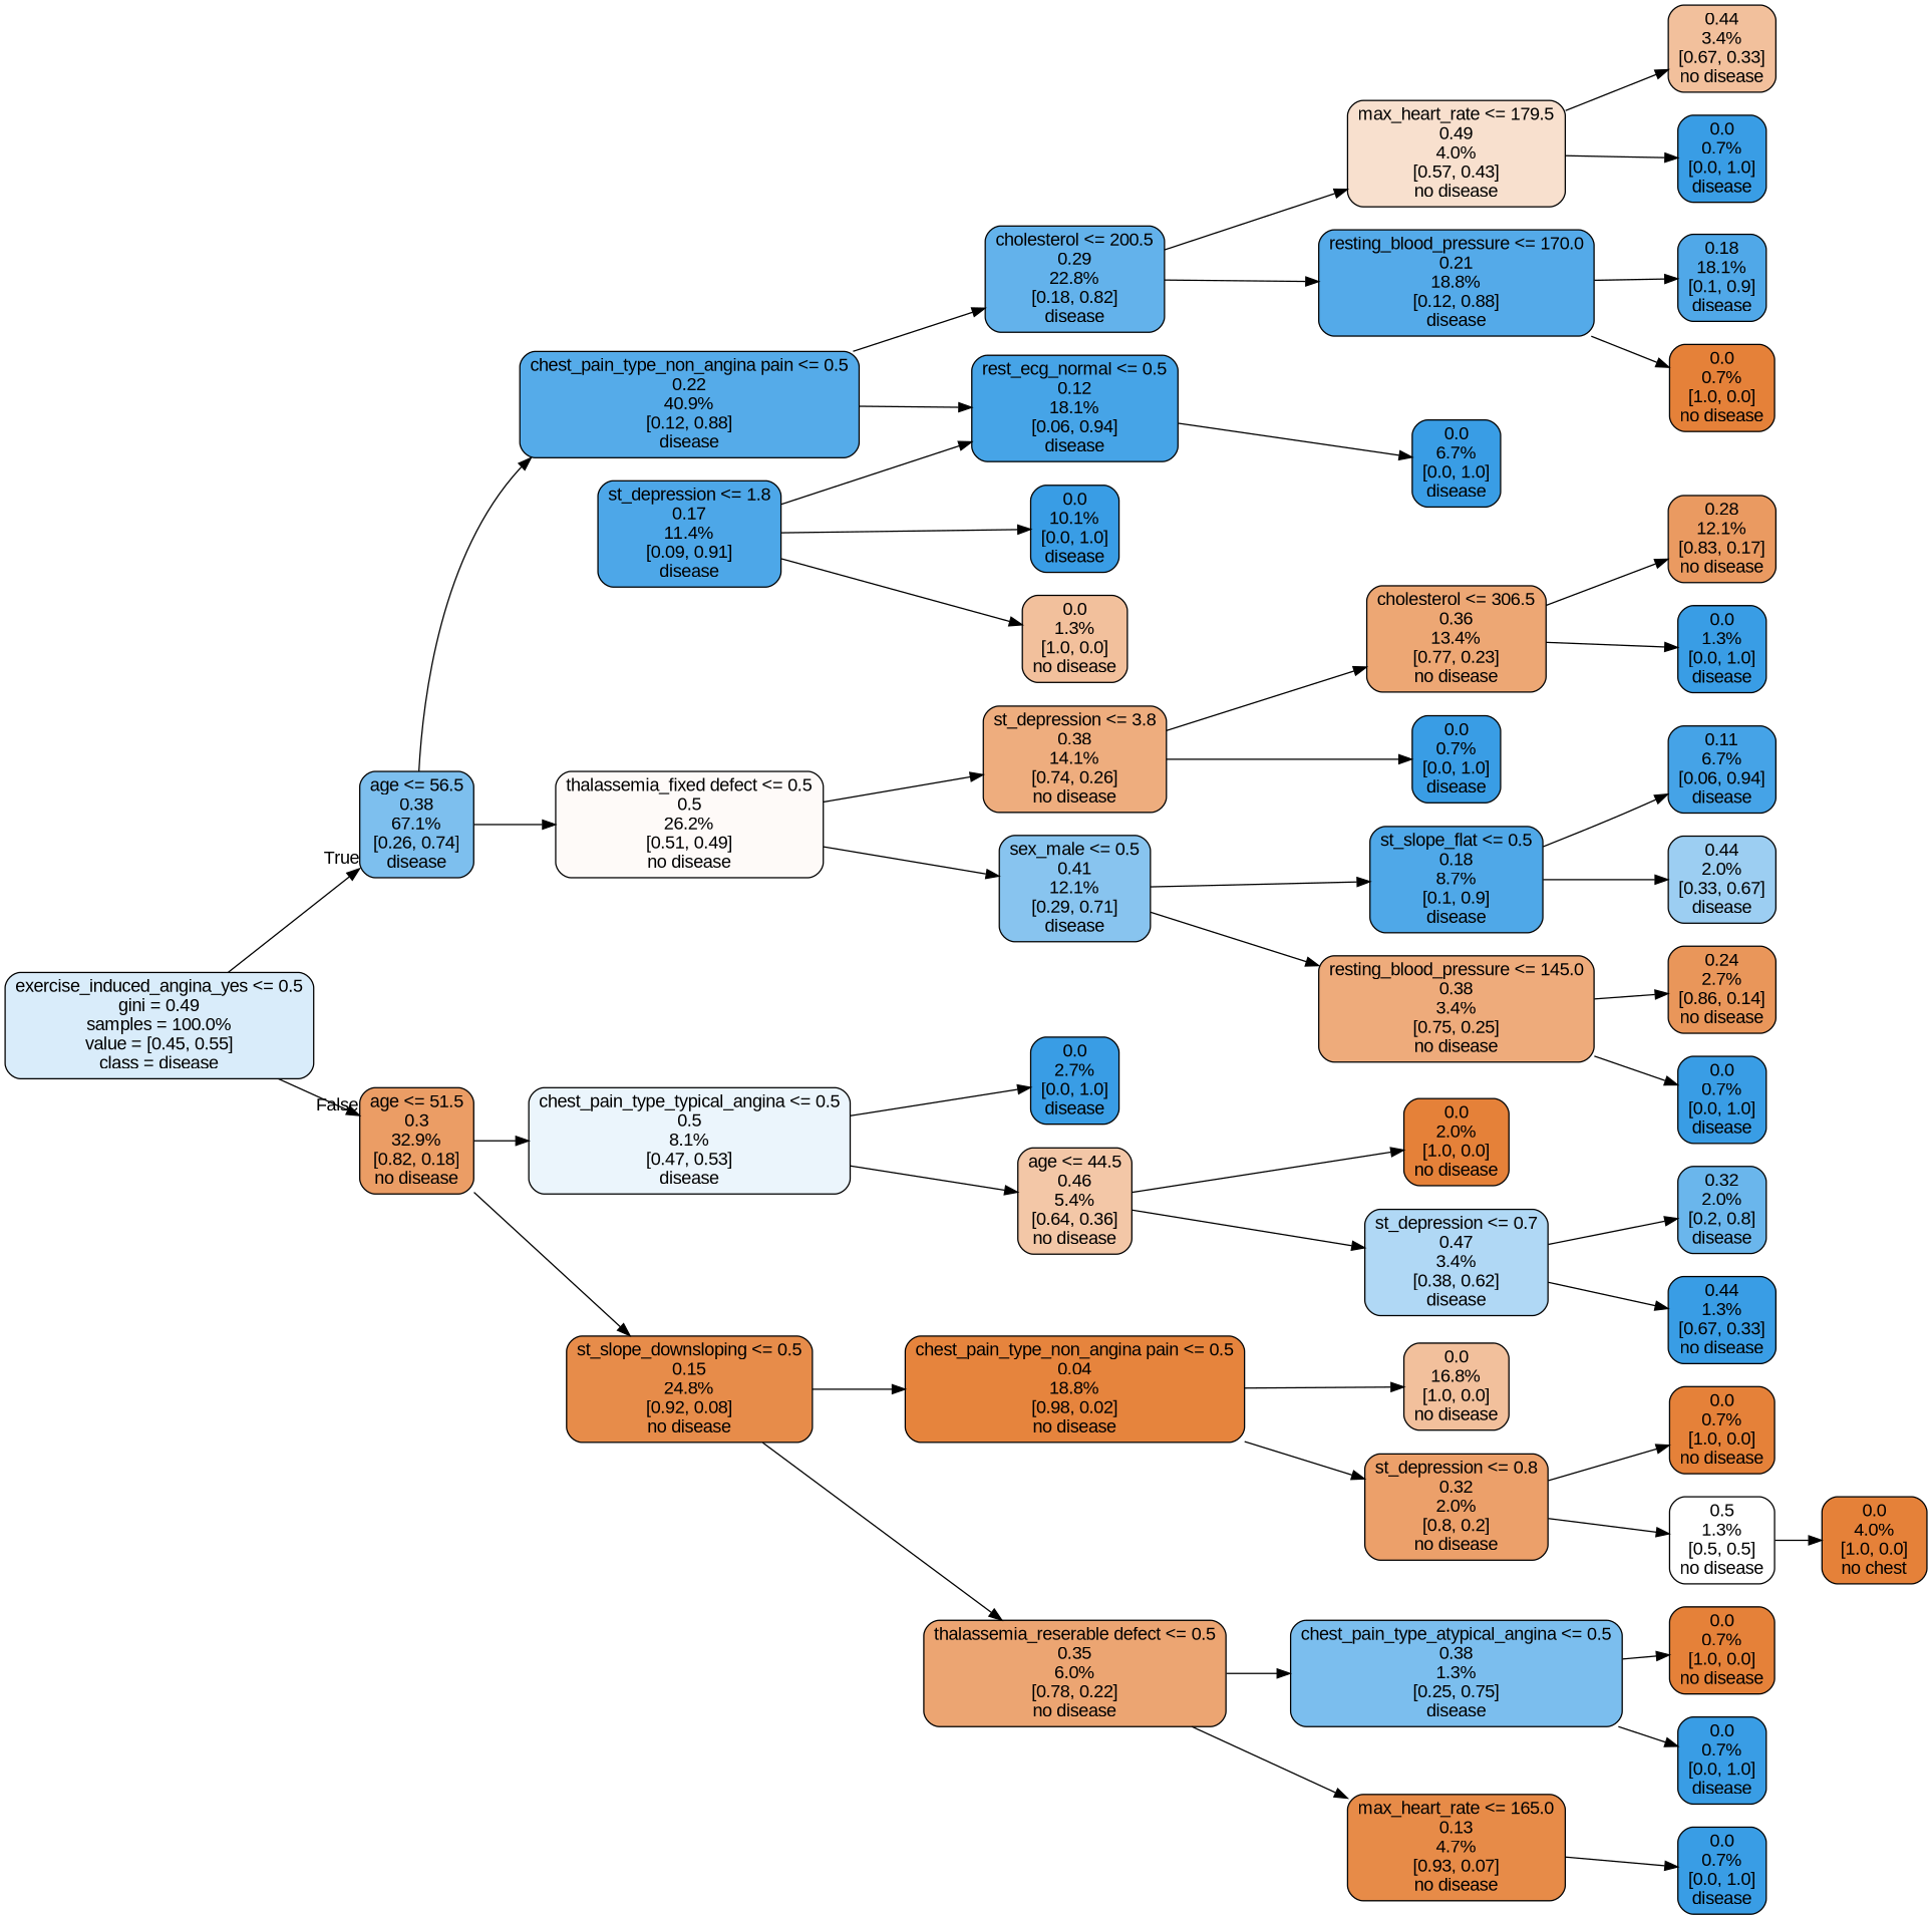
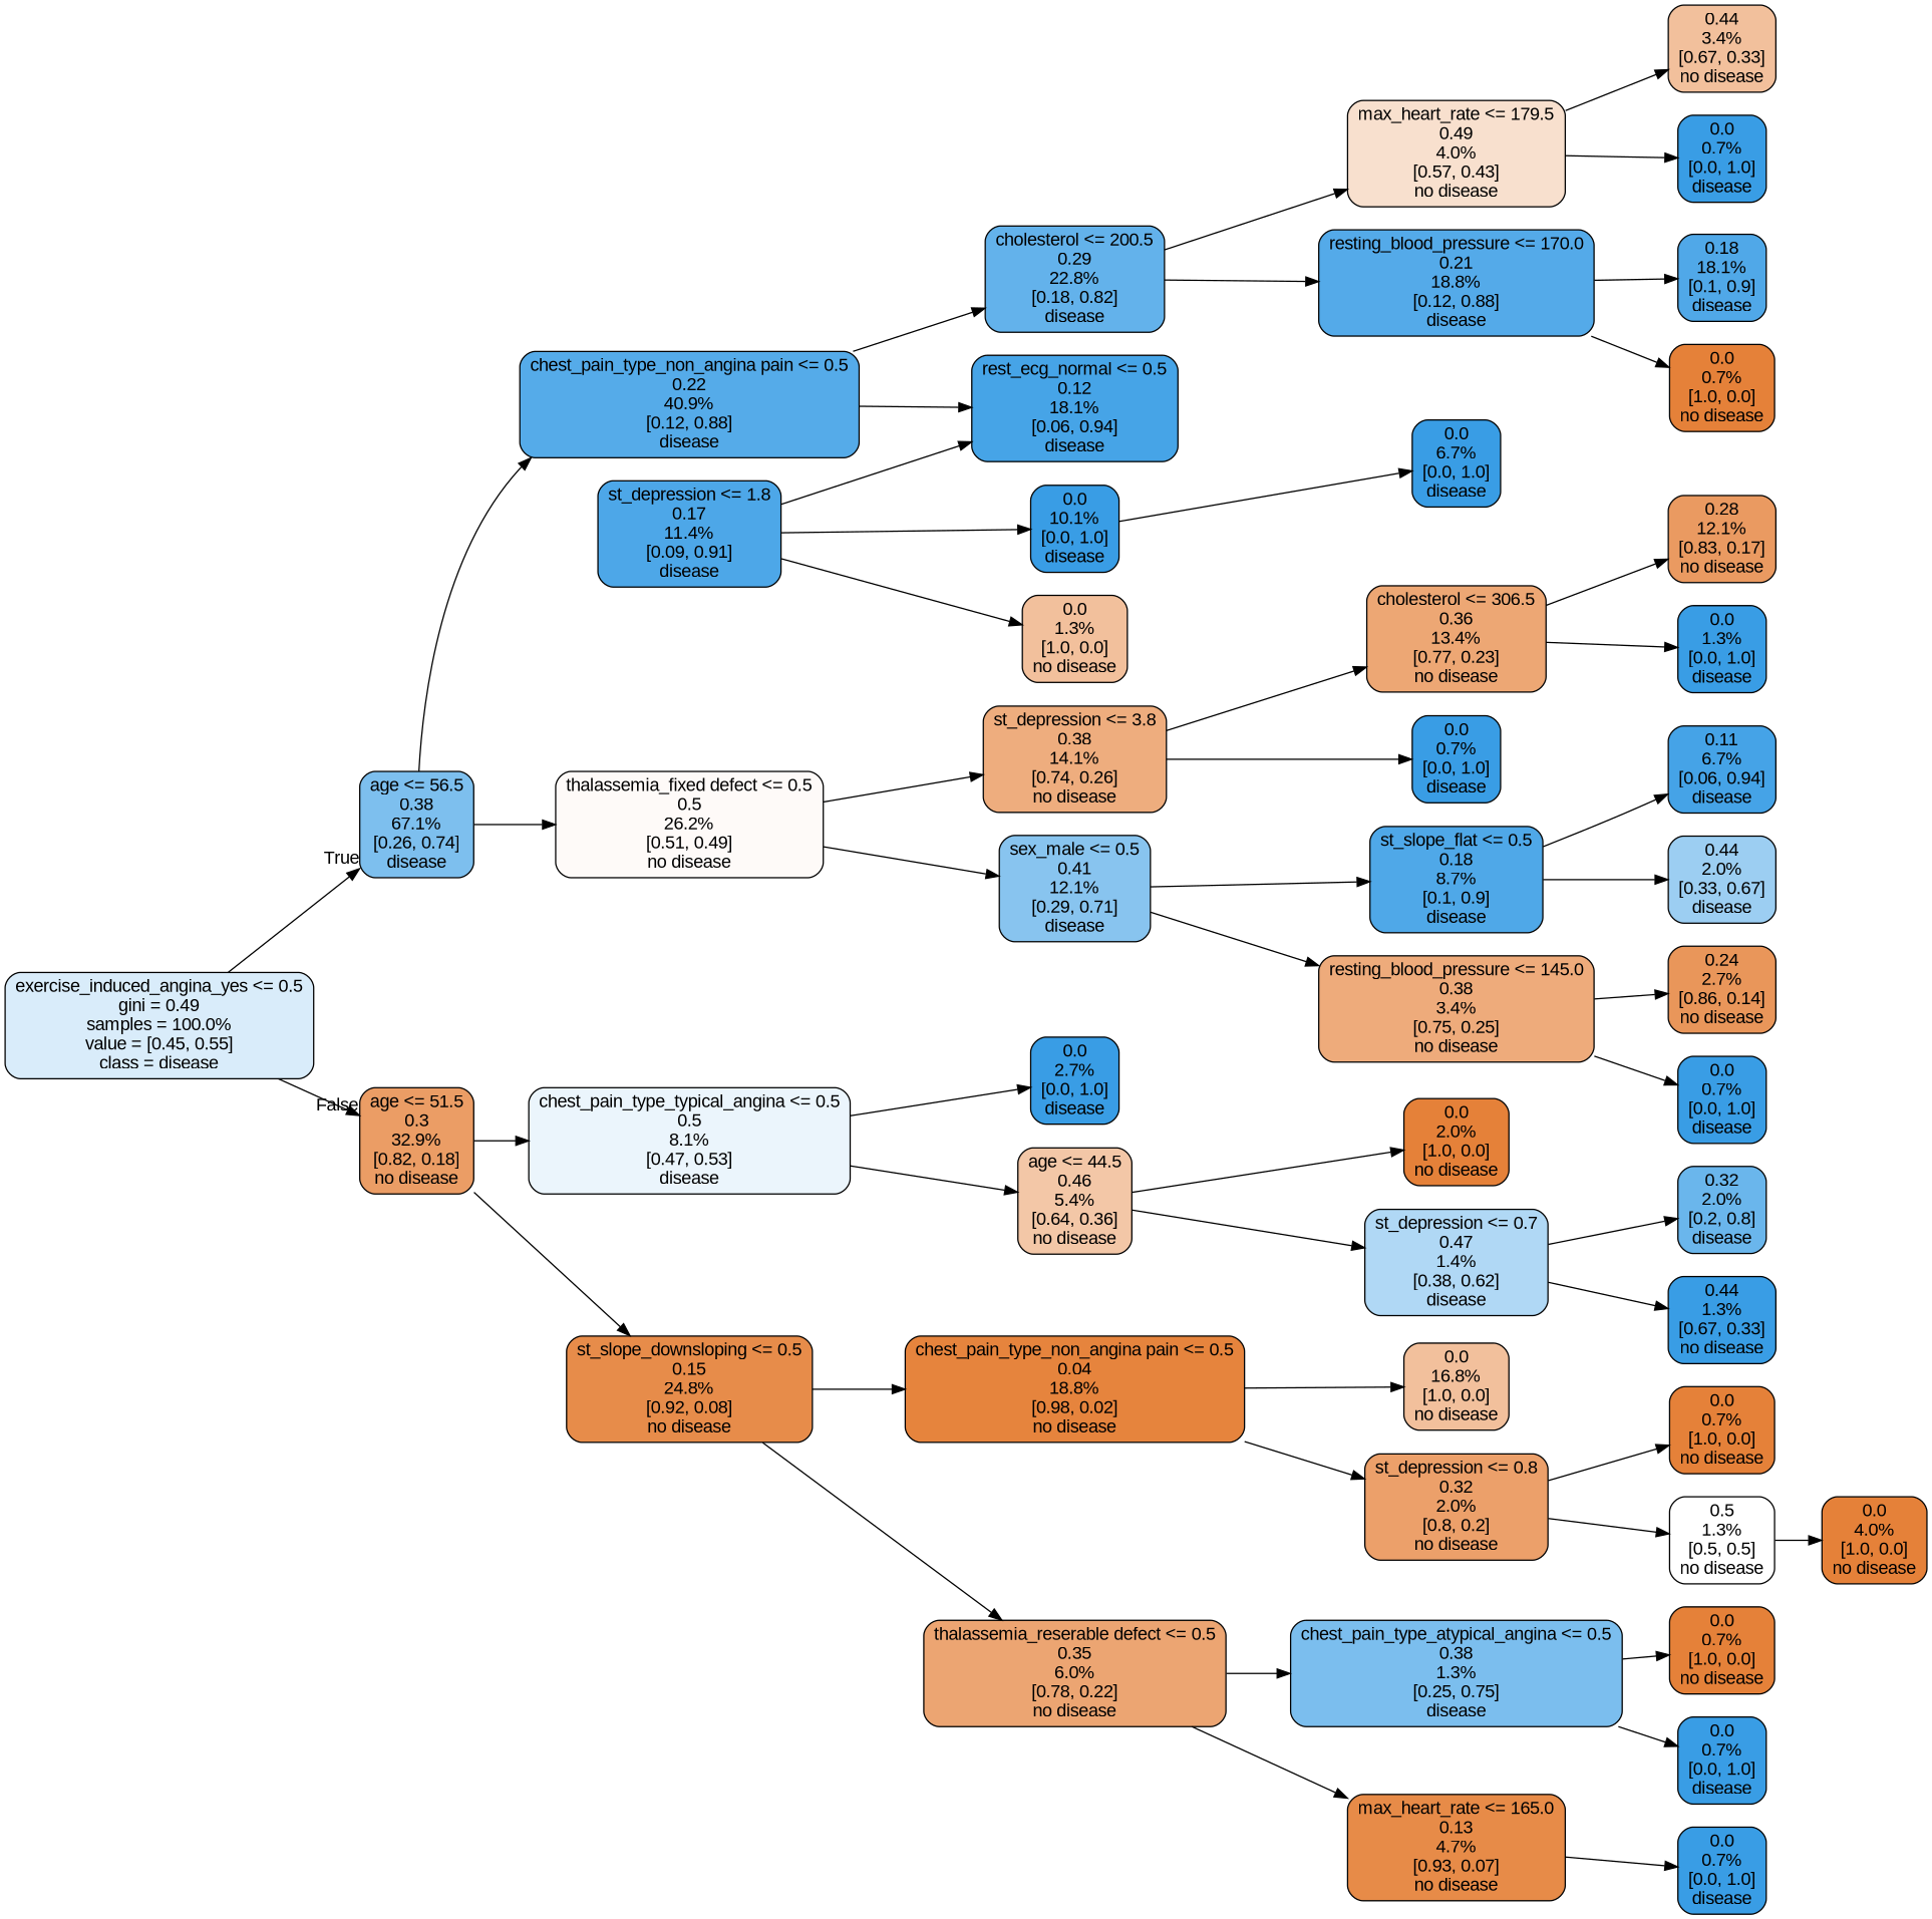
  digraph {
    fontname="Liberation Sans"
    rankdir=LR
    node [color=black fillcolor="#399de5" fontname="Liberation Sans" shape=box style="filled, rounded"]
    edge [fontname="Liberation Sans"]
    n1 [fillcolor="#d9ecfa" label="exercise_induced_angina_yes <= 0.5\ngini = 0.49\nsamples = 100.0%\nvalue = [0.45, 0.55]\nclass = disease"]
    n2 [fillcolor="#7dbfee" label="age <= 56.5\n0.38\n67.1%\n[0.26, 0.74]\ndisease"]
    n3 [fillcolor="#eb9d65" label="age <= 51.5\n0.3\n32.9%\n[0.82, 0.18]\nno disease"]
    n4 [fillcolor="#55abe9" label="chest_pain_type_non_angina pain <= 0.5\n0.22\n40.9%\n[0.12, 0.88]\ndisease"]
    n5 [fillcolor="#fefaf8" label="thalassemia_fixed defect <= 0.5\n0.5\n26.2%\n[0.51, 0.49]\nno disease"]
    n6 [fillcolor="#ebf5fc" label="chest_pain_type_typical_angina <= 0.5\n0.5\n8.1%\n[0.47, 0.53]\ndisease"]
    n7 [fillcolor="#e78c4a" label="st_slope_downsloping <= 0.5\n0.15\n24.8%\n[0.92, 0.08]\nno disease"]
    n8 [fillcolor="#63b2eb" label="cholesterol <= 200.5\n0.29\n22.8%\n[0.18, 0.82]\ndisease"]
    n9 [fillcolor="#46a4e7" label="rest_ecg_normal <= 0.5\n0.12\n18.1%\n[0.06, 0.94]\ndisease"]
    n10 [fillcolor="#eead7e" label="st_depression <= 3.8\n0.38\n14.1%\n[0.74, 0.26]\nno disease"]
    n11 [fillcolor="#88c4ef" label="sex_male <= 0.5\n0.41\n12.1%\n[0.29, 0.71]\ndisease"]
    n12 [fillcolor="#f8e0ce" label="max_heart_rate <= 179.5\n0.49\n4.0%\n[0.57, 0.43]\nno disease"]
    n13 [fillcolor="#54aae9" label="resting_blood_pressure <= 170.0\n0.21\n18.8%\n[0.12, 0.88]\ndisease"]
    n14 [label="0.0\n6.7%\n[0.0, 1.0]\ndisease"]
    n15 [fillcolor="#f2c09c" label="0.44\n3.4%\n[0.67, 0.33]\nno disease"]
    n16 [label="0.0\n0.7%\n[0.0, 1.0]\ndisease"]
    n17 [fillcolor="#50a8e8" label="0.18\n18.1%\n[0.1, 0.9]\ndisease"]
    n18 [fillcolor="#e58139" label="0.0\n0.7%\n[1.0, 0.0]\nno disease"]
    n19 [fillcolor="#4da7e8" label="st_depression <= 1.8\n0.17\n11.4%\n[0.09, 0.91]\ndisease"]
    n20 [label="0.0\n10.1%\n[0.0, 1.0]\ndisease"]
    n21 [fillcolor="#f2c09c" label="0.0\n1.3%\n[1.0, 0.0]\nno disease"]
    n22 [fillcolor="#eda774" label="cholesterol <= 306.5\n0.36\n13.4%\n[0.77, 0.23]\nno disease"]
    n23 [label="0.0\n0.7%\n[0.0, 1.0]\ndisease"]
    n24 [fillcolor="#4fa8e8" label="st_slope_flat <= 0.5\n0.18\n8.7%\n[0.1, 0.9]\ndisease"]
    n25 [fillcolor="#eeab7b" label="resting_blood_pressure <= 145.0\n0.38\n3.4%\n[0.75, 0.25]\nno disease"]
    n26 [fillcolor="#ea9a61" label="0.28\n12.1%\n[0.83, 0.17]\nno disease"]
    n27 [label="0.0\n1.3%\n[0.0, 1.0]\ndisease"]
    n28 [fillcolor="#45a3e7" label="0.11\n6.7%\n[0.06, 0.94]\ndisease"]
    n29 [fillcolor="#9ccef2" label="0.44\n2.0%\n[0.33, 0.67]\ndisease"]
    n30 [fillcolor="#e9965a" label="0.24\n2.7%\n[0.86, 0.14]\nno disease"]
    n31 [label="0.0\n0.7%\n[0.0, 1.0]\ndisease"]
    n32 [label="0.0\n2.7%\n[0.0, 1.0]\ndisease"]
    n33 [fillcolor="#f3c7a7" label="age <= 44.5\n0.46\n5.4%\n[0.64, 0.36]\nno disease"]
    n34 [fillcolor="#e6843d" label="chest_pain_type_non_angina pain <= 0.5\n0.04\n18.8%\n[0.98, 0.02]\nno disease"]
    n35 [fillcolor="#eca572" label="thalassemia_reserable defect <= 0.5\n0.35\n6.0%\n[0.78, 0.22]\nno disease"]
    n36 [fillcolor="#e58139" label="0.0\n2.0%\n[1.0, 0.0]\nno disease"]
-   n37 [fillcolor="#b0d8f5" label="st_depression <= 0.7\n0.47\n3.4%\n[0.38, 0.62]\ndisease"]
+   n37 [fillcolor="#b0d8f5" label="st_depression <= 0.7\n0.47\n1.4%\n[0.38, 0.62]\ndisease"]
    n38 [fillcolor="#6ab6ec" label="0.32\n2.0%\n[0.2, 0.8]\ndisease"]
    n39 [label="0.44\n1.3%\n[0.67, 0.33]\nno disease"]
    n40 [fillcolor="#f2c09c" label="0.0\n16.8%\n[1.0, 0.0]\nno disease"]
    n41 [fillcolor="#eca06a" label="st_depression <= 0.8\n0.32\n2.0%\n[0.8, 0.2]\nno disease"]
    n42 [fillcolor="#7bbeee" label="chest_pain_type_atypical_angina <= 0.5\n0.38\n1.3%\n[0.25, 0.75]\ndisease"]
    n43 [fillcolor="#e78b48" label="max_heart_rate <= 165.0\n0.13\n4.7%\n[0.93, 0.07]\nno disease"]
    n44 [fillcolor="#e58139" label="0.0\n0.7%\n[1.0, 0.0]\nno disease"]
    n45 [fillcolor="#ffffff" label="0.5\n1.3%\n[0.5, 0.5]\nno disease"]
-   n46 [fillcolor="#e58139" label="0.0\n4.0%\n[1.0, 0.0]\nno chest"]
+   n46 [fillcolor="#e58139" label="0.0\n4.0%\n[1.0, 0.0]\nno disease"]
    n47 [fillcolor="#e58139" label="0.0\n0.7%\n[1.0, 0.0]\nno disease"]
    n48 [label="0.0\n0.7%\n[0.0, 1.0]\ndisease"]
    n49 [label="0.0\n0.7%\n[0.0, 1.0]\ndisease"]
    n1 -> n2 [headlabel=True labelangle=45 labeldistance=2.5]
    n1 -> n3 [headlabel=False labelangle=-45 labeldistance=2.5]
    n2 -> n4
    n2 -> n5
    n3 -> n6
    n3 -> n7
    n4 -> n8
    n4 -> n9
    n5 -> n10
    n5 -> n11
    n6 -> n32
    n6 -> n33
    n7 -> n34
    n7 -> n35
    n8 -> n12
    n8 -> n13
-   n9 -> n14
+   n20 -> n14
    n10 -> n22
    n10 -> n23
    n11 -> n24
    n11 -> n25
    n12 -> n15
    n12 -> n16
    n13 -> n17
    n13 -> n18
    n19 -> n9
    n19 -> n20
    n19 -> n21
    n22 -> n26
    n22 -> n27
    n24 -> n28
    n24 -> n29
    n25 -> n30
    n25 -> n31
    n33 -> n36
    n33 -> n37
    n34 -> n40
    n34 -> n41
    n35 -> n42
    n35 -> n43
    n37 -> n38
    n37 -> n39
    n41 -> n44
    n41 -> n45
    n42 -> n47
    n42 -> n48
    n43 -> n49
    n45 -> n46
  }
